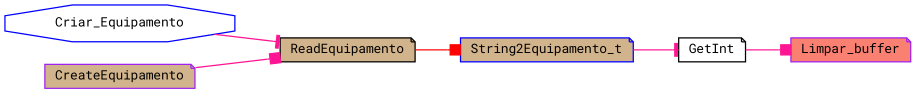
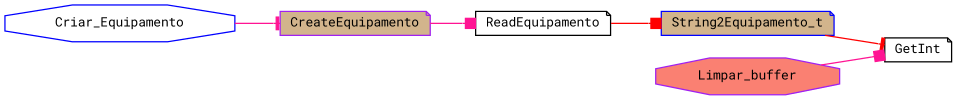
  digraph {
    fontname="Roboto Mono"
    rankdir=LR
    node [color=blue fillcolor=white fontname="Roboto Mono" fontsize=10 shape=note style=filled]
    edge [arrowhead=box color=deeppink fontname="Roboto Mono" fontsize=10 labelfontname=Helvetica labelfontsize=10 style=solid]
    n1 [fontcolor=black height=0.2 label=Criar_Equipamento shape=octagon width=0.4]
    n2 [color=purple fillcolor=tan height=0.2 label=CreateEquipamento width=0.4]
-   n3 [color=black fillcolor=tan height=0.2 label=ReadEquipamento width=0.4]
+   n3 [color=black height=0.2 label=ReadEquipamento width=0.4]
    n4 [fillcolor=tan height=0.2 label=String2Equipamento_t width=0.4]
    n5 [color=black height=0.2 label=GetInt width=0.4]
-   n6 [color=purple fillcolor=salmon height=0.2 label=Limpar_buffer width=0.4]
-   n1 -> n3 [arrowhead=tee]
+   n6 [color=purple fillcolor=salmon height=0.2 label=Limpar_buffer shape=octagon width=0.4]
+   n1 -> n2 [arrowhead=tee]
    n2 -> n3
    n3 -> n4 [color=red]
-   n4 -> n5 [arrowhead=tee]
-   n5 -> n6
+   n4 -> n5 [arrowhead=tee color=red]
+   n6 -> n5
  }
